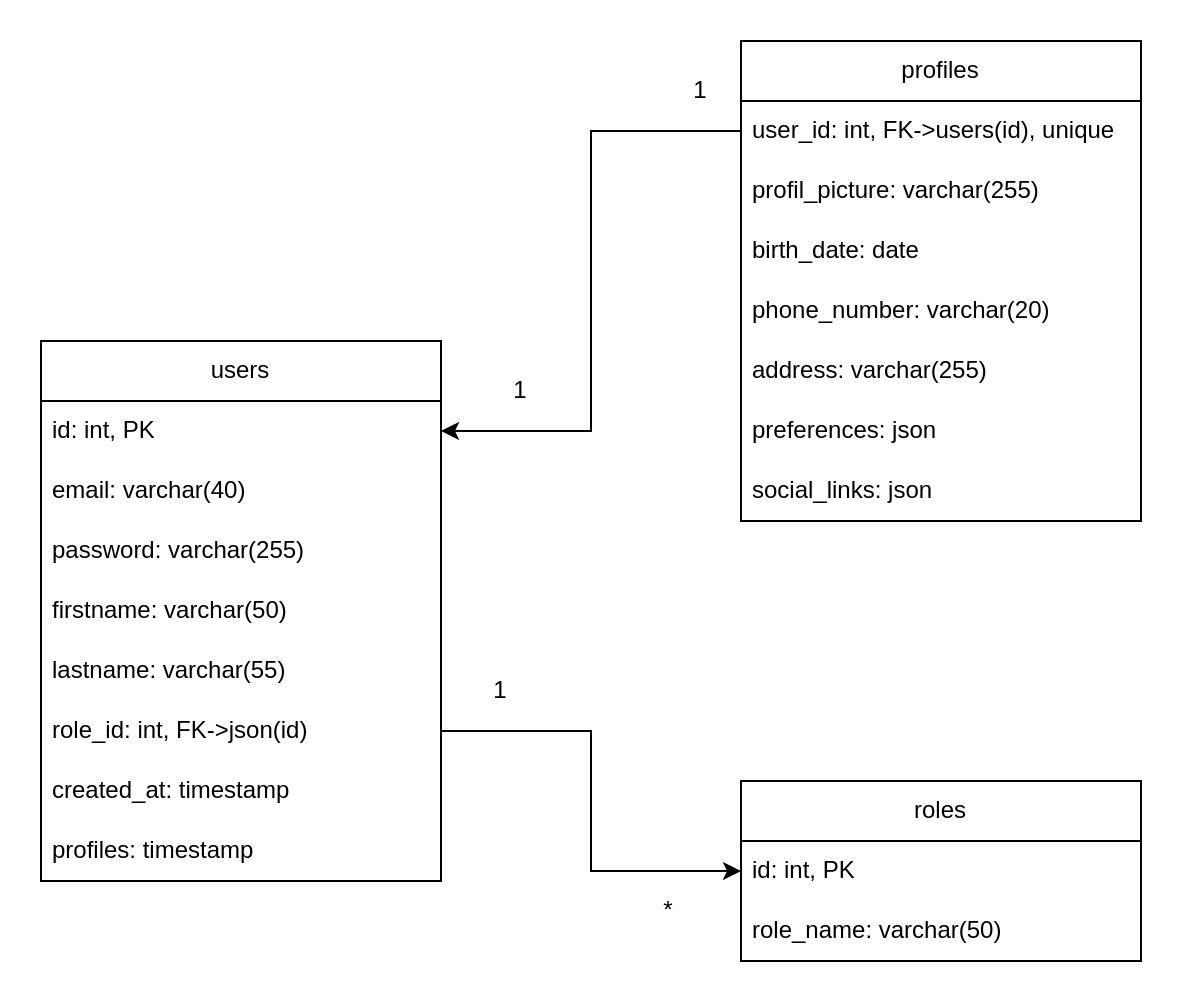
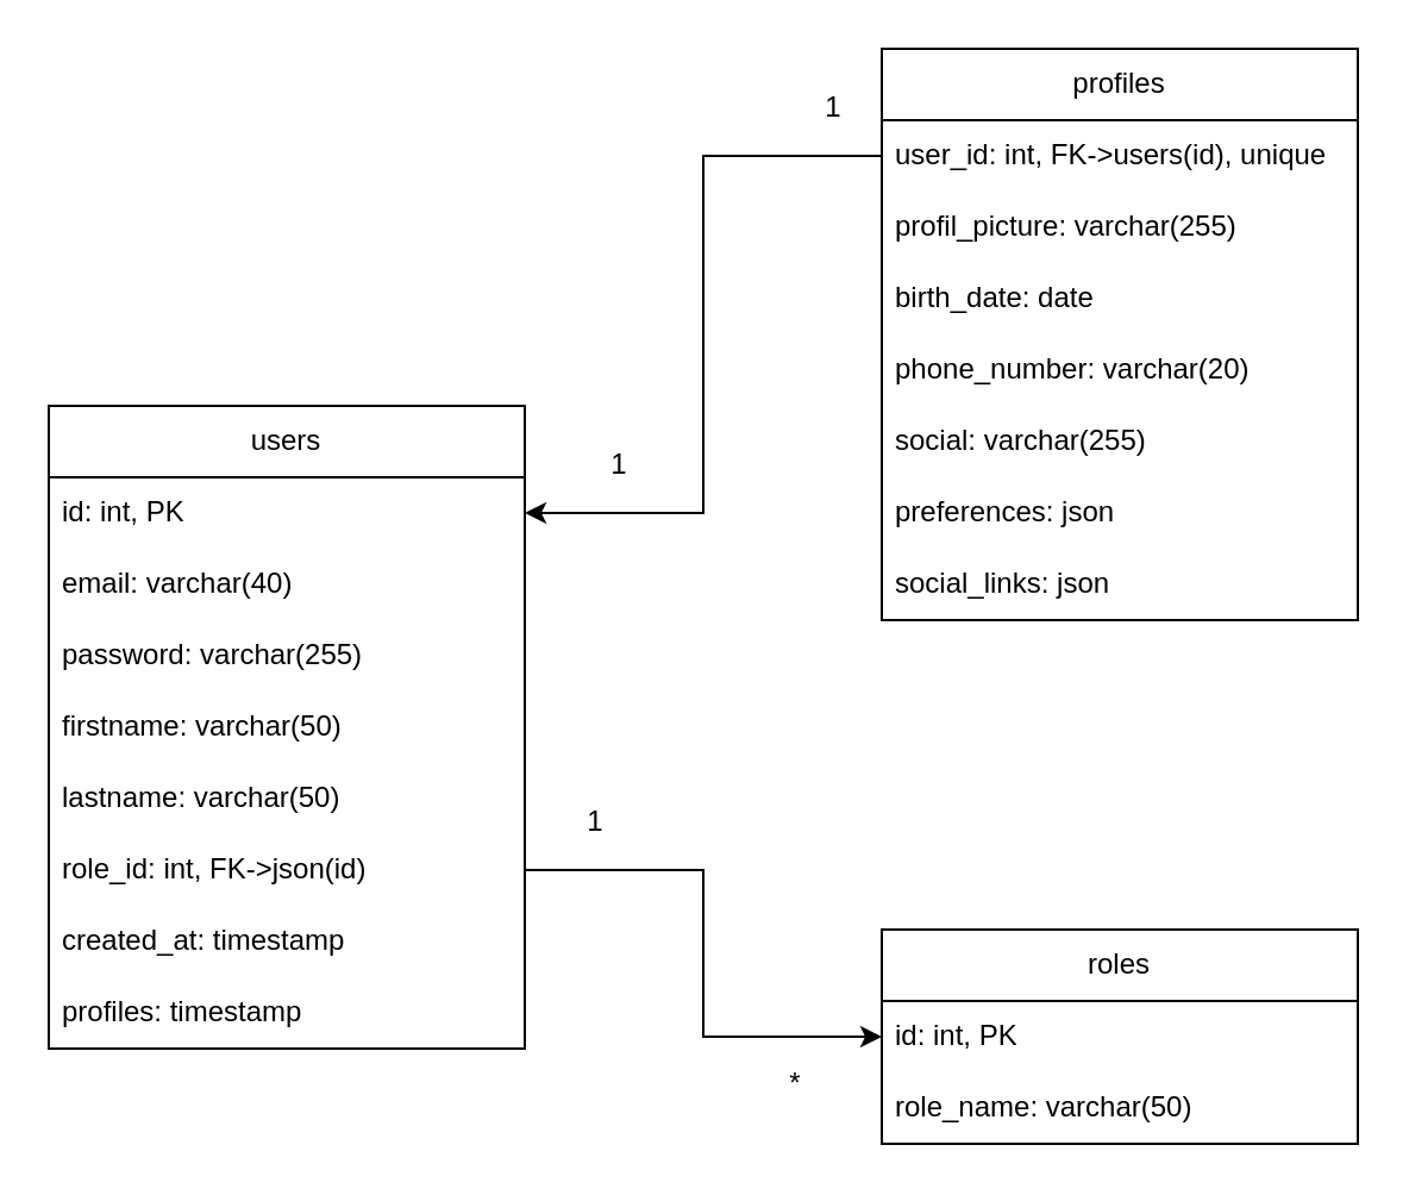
  <mxCell id="0" />
  <mxCell id="1" parent="0" />
  <mxCell id="2" value="users" style="swimlane;fontStyle=0;childLayout=stackLayout;horizontal=1;startSize=30;horizontalStack=0;resizeParent=1;resizeParentMax=0;resizeLast=0;collapsible=1;marginBottom=0;whiteSpace=wrap;html=1;direction=east;" vertex="1" parent="1"><mxGeometry x="20" y="170" width="200" height="270" as="geometry"><mxRectangle x="70" y="250" width="70" height="30" as="alternateBounds" /></mxGeometry></mxCell>
  <mxCell id="3" value="id: int, PK" style="text;strokeColor=none;fillColor=none;align=left;verticalAlign=middle;spacingLeft=4;spacingRight=4;overflow=hidden;points=[[0,0.5],[1,0.5]];portConstraint=eastwest;rotatable=0;whiteSpace=wrap;html=1;" vertex="1" parent="2"><mxGeometry y="30" width="200" height="30" as="geometry" /></mxCell>
  <mxCell id="4" value="email: varchar(40)" style="text;strokeColor=none;fillColor=none;align=left;verticalAlign=middle;spacingLeft=4;spacingRight=4;overflow=hidden;points=[[0,0.5],[1,0.5]];portConstraint=eastwest;rotatable=0;whiteSpace=wrap;html=1;" vertex="1" parent="2"><mxGeometry y="60" width="200" height="30" as="geometry" /></mxCell>
  <mxCell id="5" value="password: varchar(255)" style="text;strokeColor=none;fillColor=none;align=left;verticalAlign=middle;spacingLeft=4;spacingRight=4;overflow=hidden;points=[[0,0.5],[1,0.5]];portConstraint=eastwest;rotatable=0;whiteSpace=wrap;html=1;" vertex="1" parent="2"><mxGeometry y="90" width="200" height="30" as="geometry" /></mxCell>
  <mxCell id="6" value="firstname: varchar(50)" style="text;strokeColor=none;fillColor=none;align=left;verticalAlign=middle;spacingLeft=4;spacingRight=4;overflow=hidden;points=[[0,0.5],[1,0.5]];portConstraint=eastwest;rotatable=0;whiteSpace=wrap;html=1;" vertex="1" parent="2"><mxGeometry y="120" width="200" height="30" as="geometry" /></mxCell>
- <mxCell id="7" value="lastname: varchar(55)" style="text;strokeColor=none;fillColor=none;align=left;verticalAlign=middle;spacingLeft=4;spacingRight=4;overflow=hidden;points=[[0,0.5],[1,0.5]];portConstraint=eastwest;rotatable=0;whiteSpace=wrap;html=1;" vertex="1" parent="2"><mxGeometry y="150" width="200" height="30" as="geometry" /></mxCell>
+ <mxCell id="7" value="lastname: varchar(50)" style="text;strokeColor=none;fillColor=none;align=left;verticalAlign=middle;spacingLeft=4;spacingRight=4;overflow=hidden;points=[[0,0.5],[1,0.5]];portConstraint=eastwest;rotatable=0;whiteSpace=wrap;html=1;" vertex="1" parent="2"><mxGeometry y="150" width="200" height="30" as="geometry" /></mxCell>
  <mxCell id="8" value="role_id: int, FK-&amp;gt;json(id)" style="text;strokeColor=none;fillColor=none;align=left;verticalAlign=middle;spacingLeft=4;spacingRight=4;overflow=hidden;points=[[0,0.5],[1,0.5]];portConstraint=eastwest;rotatable=0;whiteSpace=wrap;html=1;" vertex="1" parent="2"><mxGeometry y="180" width="200" height="30" as="geometry" /></mxCell>
  <mxCell id="9" value="created_at: timestamp" style="text;strokeColor=none;fillColor=none;align=left;verticalAlign=middle;spacingLeft=4;spacingRight=4;overflow=hidden;points=[[0,0.5],[1,0.5]];portConstraint=eastwest;rotatable=0;whiteSpace=wrap;html=1;" vertex="1" parent="2"><mxGeometry y="210" width="200" height="30" as="geometry" /></mxCell>
  <mxCell id="10" value="profiles: timestamp" style="text;strokeColor=none;fillColor=none;align=left;verticalAlign=middle;spacingLeft=4;spacingRight=4;overflow=hidden;points=[[0,0.5],[1,0.5]];portConstraint=eastwest;rotatable=0;whiteSpace=wrap;html=1;" vertex="1" parent="2"><mxGeometry y="240" width="200" height="30" as="geometry" /></mxCell>
  <mxCell id="11" value="profiles" style="swimlane;fontStyle=0;childLayout=stackLayout;horizontal=1;startSize=30;horizontalStack=0;resizeParent=1;resizeParentMax=0;resizeLast=0;collapsible=1;marginBottom=0;whiteSpace=wrap;html=1;direction=east;" vertex="1" parent="1"><mxGeometry x="370" y="20" width="200" height="240" as="geometry"><mxRectangle x="70" y="250" width="70" height="30" as="alternateBounds" /></mxGeometry></mxCell>
  <mxCell id="12" value="user_id: int, FK-&amp;gt;users(id), unique" style="text;strokeColor=none;fillColor=none;align=left;verticalAlign=middle;spacingLeft=4;spacingRight=4;overflow=hidden;points=[[0,0.5],[1,0.5]];portConstraint=eastwest;rotatable=0;whiteSpace=wrap;html=1;" vertex="1" parent="11"><mxGeometry y="30" width="200" height="30" as="geometry" /></mxCell>
  <mxCell id="13" value="profil_picture: varchar(255)" style="text;strokeColor=none;fillColor=none;align=left;verticalAlign=middle;spacingLeft=4;spacingRight=4;overflow=hidden;points=[[0,0.5],[1,0.5]];portConstraint=eastwest;rotatable=0;whiteSpace=wrap;html=1;" vertex="1" parent="11"><mxGeometry y="60" width="200" height="30" as="geometry" /></mxCell>
  <mxCell id="14" value="birth_date: date" style="text;strokeColor=none;fillColor=none;align=left;verticalAlign=middle;spacingLeft=4;spacingRight=4;overflow=hidden;points=[[0,0.5],[1,0.5]];portConstraint=eastwest;rotatable=0;whiteSpace=wrap;html=1;" vertex="1" parent="11"><mxGeometry y="90" width="200" height="30" as="geometry" /></mxCell>
  <mxCell id="15" value="phone_number: varchar(20)" style="text;strokeColor=none;fillColor=none;align=left;verticalAlign=middle;spacingLeft=4;spacingRight=4;overflow=hidden;points=[[0,0.5],[1,0.5]];portConstraint=eastwest;rotatable=0;whiteSpace=wrap;html=1;" vertex="1" parent="11"><mxGeometry y="120" width="200" height="30" as="geometry" /></mxCell>
- <mxCell id="16" value="address: varchar(255)" style="text;strokeColor=none;fillColor=none;align=left;verticalAlign=middle;spacingLeft=4;spacingRight=4;overflow=hidden;points=[[0,0.5],[1,0.5]];portConstraint=eastwest;rotatable=0;whiteSpace=wrap;html=1;" vertex="1" parent="11"><mxGeometry y="150" width="200" height="30" as="geometry" /></mxCell>
+ <mxCell id="16" value="social: varchar(255)" style="text;strokeColor=none;fillColor=none;align=left;verticalAlign=middle;spacingLeft=4;spacingRight=4;overflow=hidden;points=[[0,0.5],[1,0.5]];portConstraint=eastwest;rotatable=0;whiteSpace=wrap;html=1;" vertex="1" parent="11"><mxGeometry y="150" width="200" height="30" as="geometry" /></mxCell>
  <mxCell id="17" value="preferences: json" style="text;strokeColor=none;fillColor=none;align=left;verticalAlign=middle;spacingLeft=4;spacingRight=4;overflow=hidden;points=[[0,0.5],[1,0.5]];portConstraint=eastwest;rotatable=0;whiteSpace=wrap;html=1;" vertex="1" parent="11"><mxGeometry y="180" width="200" height="30" as="geometry" /></mxCell>
  <mxCell id="18" value="social_links: json" style="text;strokeColor=none;fillColor=none;align=left;verticalAlign=middle;spacingLeft=4;spacingRight=4;overflow=hidden;points=[[0,0.5],[1,0.5]];portConstraint=eastwest;rotatable=0;whiteSpace=wrap;html=1;" vertex="1" parent="11"><mxGeometry y="210" width="200" height="30" as="geometry" /></mxCell>
  <mxCell id="19" value="roles" style="swimlane;fontStyle=0;childLayout=stackLayout;horizontal=1;startSize=30;horizontalStack=0;resizeParent=1;resizeParentMax=0;resizeLast=0;collapsible=1;marginBottom=0;whiteSpace=wrap;html=1;direction=east;" vertex="1" parent="1"><mxGeometry x="370" y="390" width="200" height="90" as="geometry"><mxRectangle x="70" y="250" width="70" height="30" as="alternateBounds" /></mxGeometry></mxCell>
  <mxCell id="20" value="id: int, PK" style="text;strokeColor=none;fillColor=none;align=left;verticalAlign=middle;spacingLeft=4;spacingRight=4;overflow=hidden;points=[[0,0.5],[1,0.5]];portConstraint=eastwest;rotatable=0;whiteSpace=wrap;html=1;" vertex="1" parent="19"><mxGeometry y="30" width="200" height="30" as="geometry" /></mxCell>
  <mxCell id="21" value="role_name: varchar(50)" style="text;strokeColor=none;fillColor=none;align=left;verticalAlign=middle;spacingLeft=4;spacingRight=4;overflow=hidden;points=[[0,0.5],[1,0.5]];portConstraint=eastwest;rotatable=0;whiteSpace=wrap;html=1;" vertex="1" parent="19"><mxGeometry y="60" width="200" height="30" as="geometry" /></mxCell>
  <mxCell id="22" style="edgeStyle=orthogonalEdgeStyle;rounded=0;orthogonalLoop=1;jettySize=auto;html=1;entryX=1;entryY=0.5;entryDx=0;entryDy=0;" edge="1" parent="1" source="12" target="3"><mxGeometry relative="1" as="geometry" /></mxCell>
  <mxCell id="23" style="edgeStyle=orthogonalEdgeStyle;rounded=0;orthogonalLoop=1;jettySize=auto;html=1;entryX=0;entryY=0.5;entryDx=0;entryDy=0;" edge="1" parent="1" source="8" target="20"><mxGeometry relative="1" as="geometry" /></mxCell>
  <mxCell id="24" value="1" style="text;html=1;align=center;verticalAlign=middle;whiteSpace=wrap;rounded=0;" vertex="1" parent="1"><mxGeometry x="220" y="330" width="60" height="30" as="geometry" /></mxCell>
  <mxCell id="25" value="*" style="text;html=1;align=center;verticalAlign=middle;whiteSpace=wrap;rounded=0;" vertex="1" parent="1"><mxGeometry x="304" y="440" width="60" height="30" as="geometry" /></mxCell>
  <mxCell id="26" value="1" style="text;html=1;align=center;verticalAlign=middle;whiteSpace=wrap;rounded=0;" vertex="1" parent="1"><mxGeometry x="320" y="30" width="60" height="30" as="geometry" /></mxCell>
  <mxCell id="27" value="1" style="text;html=1;align=center;verticalAlign=middle;whiteSpace=wrap;rounded=0;" vertex="1" parent="1"><mxGeometry x="230" y="180" width="60" height="30" as="geometry" /></mxCell>
